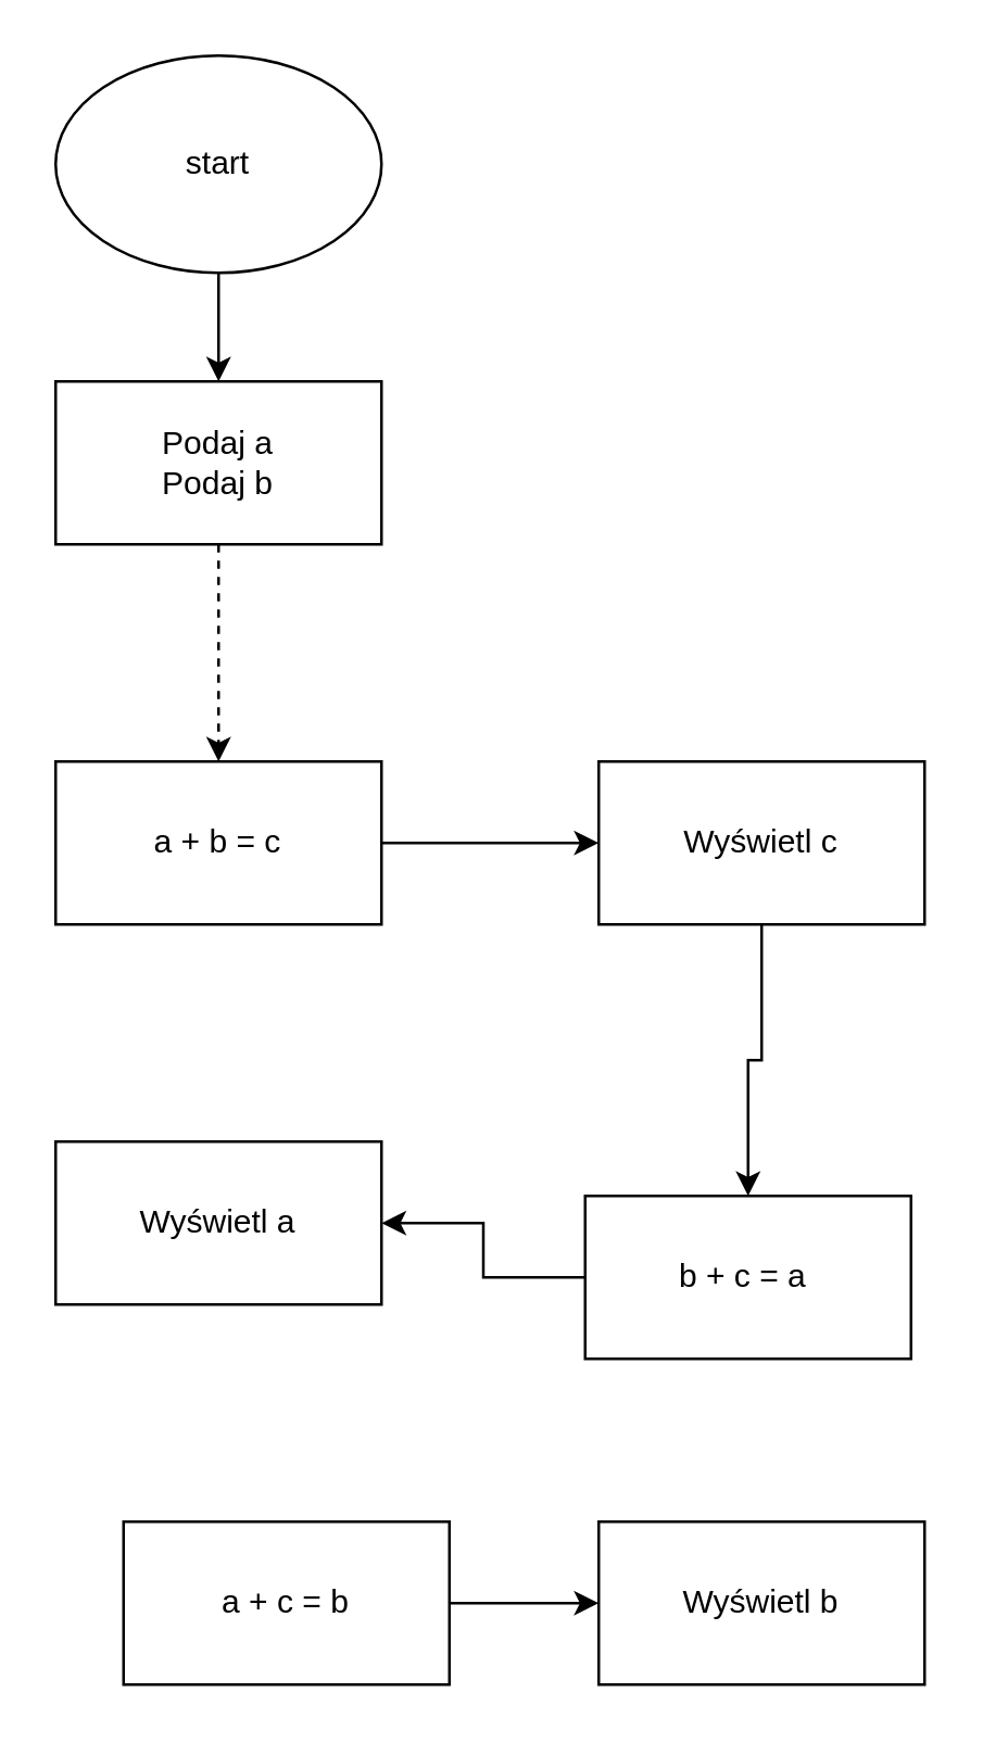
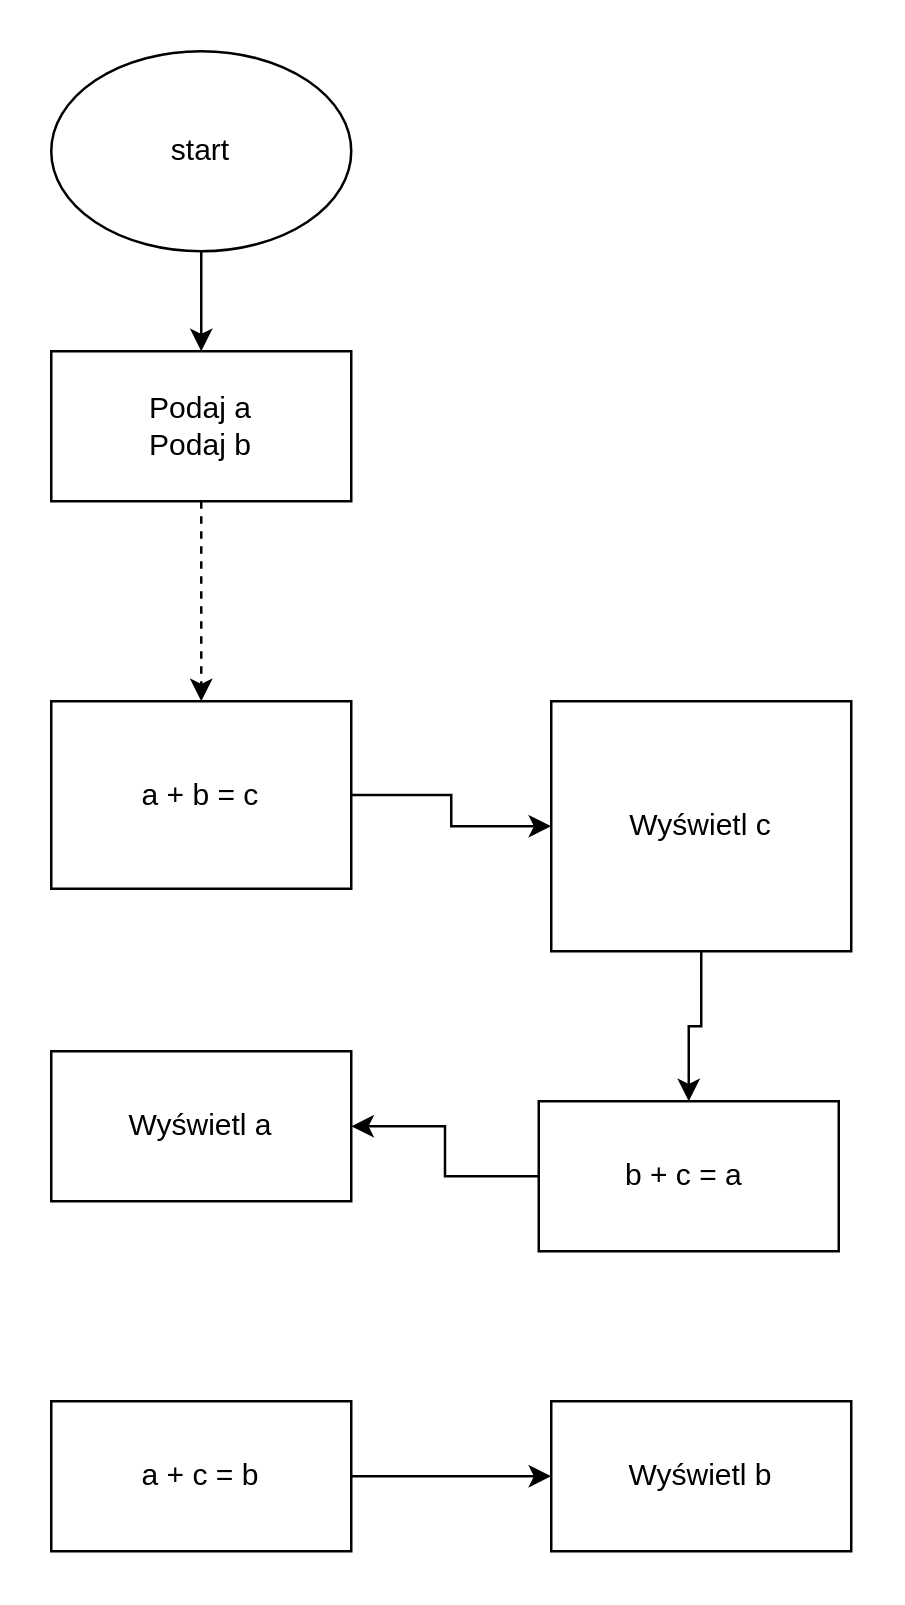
  <mxCell id="0" />
  <mxCell id="1" parent="0" />
  <mxCell id="2" style="edgeStyle=orthogonalEdgeStyle;rounded=0;orthogonalLoop=1;jettySize=auto;html=1;entryX=0.5;entryY=0;entryDx=0;entryDy=0;" edge="1" parent="1" source="3" target="5"><mxGeometry relative="1" as="geometry" /></mxCell>
  <mxCell id="3" value="start" style="ellipse;whiteSpace=wrap;html=1;" parent="1" vertex="1"><mxGeometry x="20" y="20" width="120" height="80" as="geometry" /></mxCell>
  <mxCell id="4" value="" style="edgeStyle=orthogonalEdgeStyle;rounded=0;orthogonalLoop=1;jettySize=auto;html=1;dashed=1;" parent="1" source="5" target="7" edge="1"><mxGeometry relative="1" as="geometry" /></mxCell>
  <mxCell id="5" value="Podaj a&lt;br&gt;Podaj b" style="rounded=0;whiteSpace=wrap;html=1;" parent="1" vertex="1"><mxGeometry x="20" y="140" width="120" height="60" as="geometry" /></mxCell>
  <mxCell id="6" value="" style="edgeStyle=orthogonalEdgeStyle;rounded=0;orthogonalLoop=1;jettySize=auto;html=1;" parent="1" source="7" target="9" edge="1"><mxGeometry relative="1" as="geometry" /></mxCell>
- <mxCell id="7" value="a + b = c" style="rounded=0;whiteSpace=wrap;html=1;" parent="1" vertex="1"><mxGeometry x="20" y="280" width="120" height="60" as="geometry" /></mxCell>
+ <mxCell id="7" value="a + b = c" style="rounded=0;whiteSpace=wrap;html=1;" parent="1" vertex="1"><mxGeometry x="20" y="280" width="120" height="75" as="geometry" /></mxCell>
  <mxCell id="8" value="" style="edgeStyle=orthogonalEdgeStyle;rounded=0;orthogonalLoop=1;jettySize=auto;html=1;" parent="1" source="9" target="11" edge="1"><mxGeometry relative="1" as="geometry" /></mxCell>
- <mxCell id="9" value="Wyświetl c" style="whiteSpace=wrap;html=1;rounded=0;" parent="1" vertex="1"><mxGeometry x="220" y="280" width="120" height="60" as="geometry" /></mxCell>
+ <mxCell id="9" value="Wyświetl c" style="whiteSpace=wrap;html=1;rounded=0;" parent="1" vertex="1"><mxGeometry x="220" y="280" width="120" height="100" as="geometry" /></mxCell>
  <mxCell id="10" value="" style="edgeStyle=orthogonalEdgeStyle;rounded=0;orthogonalLoop=1;jettySize=auto;html=1;" parent="1" source="11" target="12" edge="1"><mxGeometry relative="1" as="geometry" /></mxCell>
  <mxCell id="11" value="b + c = a&amp;nbsp;" style="whiteSpace=wrap;html=1;rounded=0;" parent="1" vertex="1"><mxGeometry x="215" y="440" width="120" height="60" as="geometry" /></mxCell>
  <mxCell id="12" value="Wyświetl a" style="whiteSpace=wrap;html=1;rounded=0;" parent="1" vertex="1"><mxGeometry x="20" y="420" width="120" height="60" as="geometry" /></mxCell>
  <mxCell id="13" value="" style="edgeStyle=orthogonalEdgeStyle;rounded=0;orthogonalLoop=1;jettySize=auto;html=1;" parent="1" source="14" target="15" edge="1"><mxGeometry relative="1" as="geometry" /></mxCell>
- <mxCell id="14" value="a + c = b" style="whiteSpace=wrap;html=1;rounded=0;" parent="1" vertex="1"><mxGeometry x="45" y="560" width="120" height="60" as="geometry" /></mxCell>
+ <mxCell id="14" value="a + c = b" style="whiteSpace=wrap;html=1;rounded=0;" parent="1" vertex="1"><mxGeometry x="20" y="560" width="120" height="60" as="geometry" /></mxCell>
  <mxCell id="15" value="Wyświetl b" style="whiteSpace=wrap;html=1;rounded=0;" parent="1" vertex="1"><mxGeometry x="220" y="560" width="120" height="60" as="geometry" /></mxCell>
